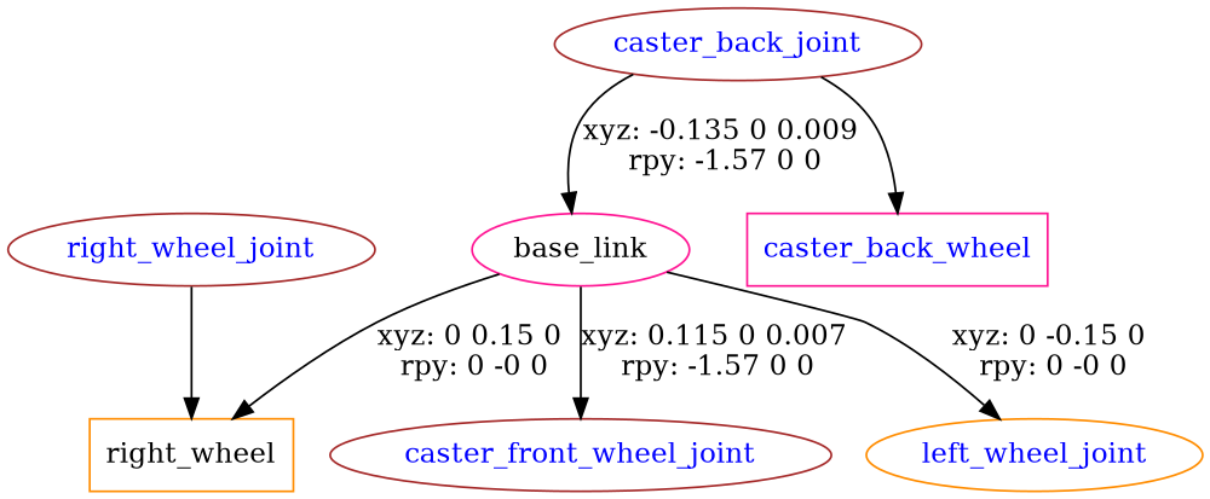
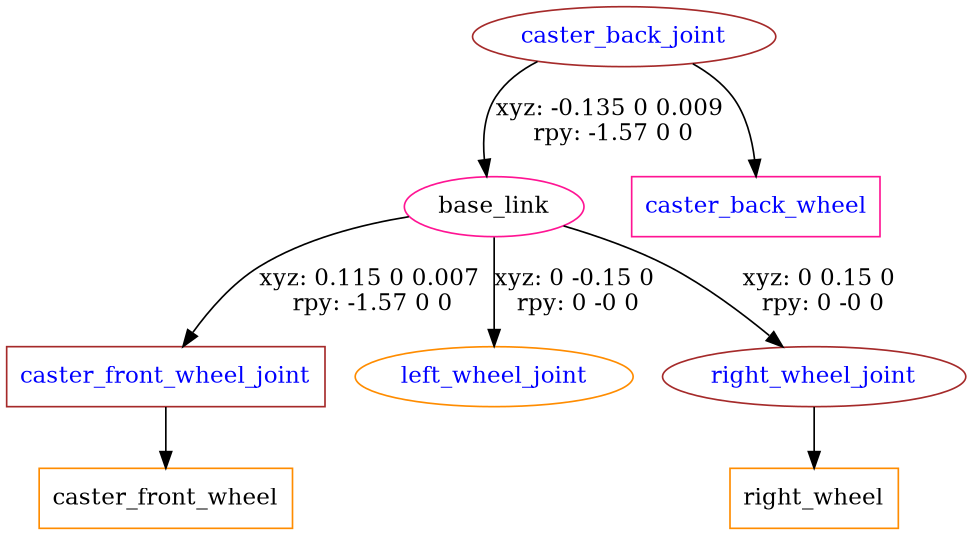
  digraph {
    node [color=brown shape=ellipse fontcolor=blue]
    n1 [color=deeppink label=base_link fontcolor=""]
-   caster_front_wheel_joint
+   caster_front_wheel_joint [shape=box]
    left_wheel_joint [color=darkorange]
    right_wheel_joint
    caster_back_joint
    n6 [color=deeppink label=caster_back_wheel shape=box]
+   n7 [color=darkorange label=caster_front_wheel shape=box fontcolor=""]
    n8 [color=darkorange label=right_wheel shape=box fontcolor=""]
    n1 -> caster_front_wheel_joint [label="xyz: 0.115 0 0.007 \nrpy: -1.57 0 0"]
    n1 -> left_wheel_joint [label="xyz: 0 -0.15 0 \nrpy: 0 -0 0"]
-   n1 -> n8 [label="xyz: 0 0.15 0 \nrpy: 0 -0 0"]
+   n1 -> right_wheel_joint [label="xyz: 0 0.15 0 \nrpy: 0 -0 0"]
+   caster_front_wheel_joint -> n7
    right_wheel_joint -> n8
    caster_back_joint -> n1 [label="xyz: -0.135 0 0.009 \nrpy: -1.57 0 0"]
    caster_back_joint -> n6
  }
